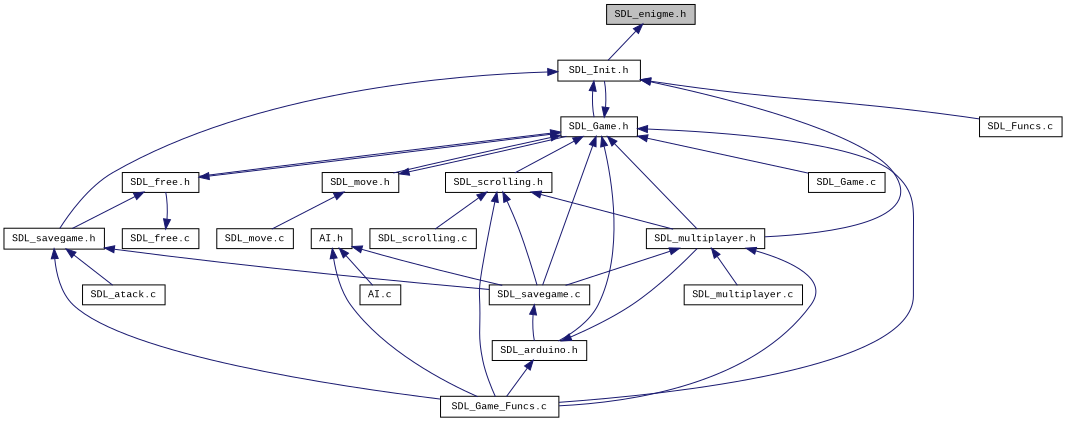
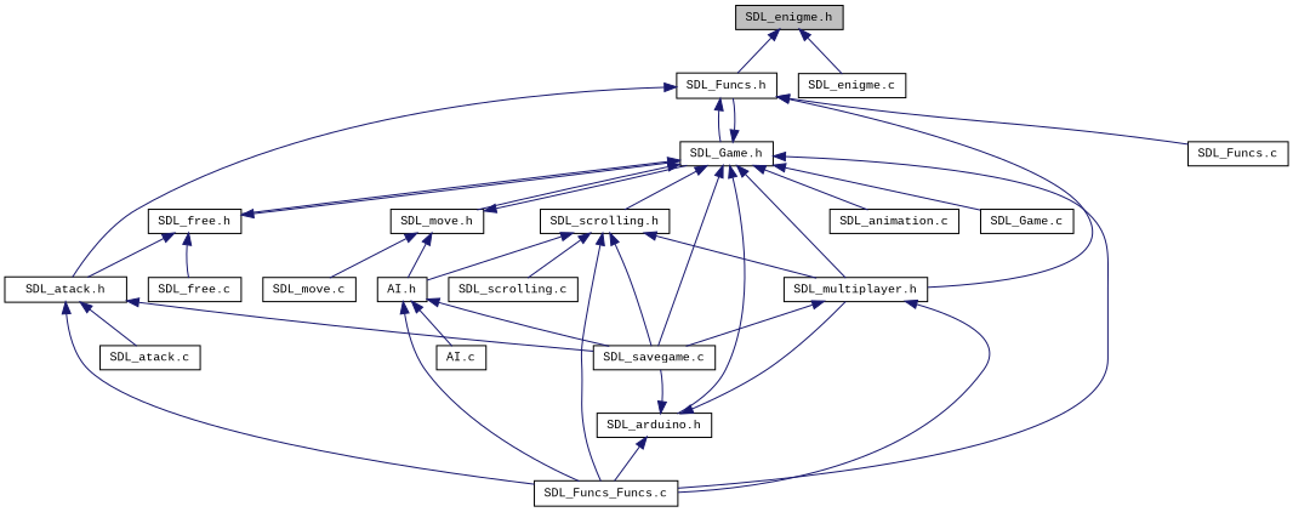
  digraph {
    fontname="Liberation Mono"
    node [color=black fillcolor=white fontname="Liberation Mono" fontsize=10 shape=record style=filled]
    edge [color=midnightblue dir=back fontname="Liberation Mono" fontsize=10 labelfontname=Roboto labelfontsize=10 style=solid]
    n1 [fillcolor=grey75 fontcolor=black height=0.2 label="SDL_enigme.h" width=0.4]
-   n2 [height=0.2 label="SDL_Init.h" width=0.4]
+   n2 [height=0.2 label="SDL_Funcs.h" width=0.4]
+   n3 [height=0.2 label="SDL_enigme.c" width=0.4]
    n4 [height=0.2 label="SDL_Game.h" width=0.4]
-   n5 [height=0.2 label="SDL_savegame.h" width=0.4]
+   n5 [height=0.2 label="SDL_atack.h" width=0.4]
    n6 [height=0.2 label="SDL_multiplayer.h" width=0.4]
    n7 [height=0.2 label="SDL_Funcs.c" width=0.4]
    n8 [height=0.2 label="SDL_move.h" width=0.4]
-   n9 [height=0.2 label="SDL_Game_Funcs.c" width=0.4]
+   n9 [height=0.2 label="SDL_Funcs_Funcs.c" width=0.4]
    n10 [height=0.2 label="SDL_savegame.c" width=0.4]
    n11 [height=0.2 label="SDL_free.h" width=0.4]
    n12 [height=0.2 label="SDL_scrolling.h" width=0.4]
+   n13 [height=0.2 label="SDL_animation.c" width=0.4]
    n14 [height=0.2 label="SDL_arduino.h" width=0.4]
    n15 [height=0.2 label="SDL_Game.c" width=0.4]
    n16 [height=0.2 label="SDL_atack.c" width=0.4]
-   n17 [height=0.2 label="SDL_multiplayer.c" width=0.4]
    n18 [height=0.2 label="AI.h" width=0.4]
    n19 [height=0.2 label="SDL_move.c" width=0.4]
    n20 [height=0.2 label="SDL_free.c" width=0.4]
    n21 [height=0.2 label="SDL_scrolling.c" width=0.4]
    n22 [height=0.2 label="AI.c" width=0.4]
    n1 -> n2
+   n1 -> n3
    n2 -> n4
    n2 -> n5
    n2 -> n6
    n2 -> n7
    n4 -> n2
    n4 -> n6
    n4 -> n8
    n4 -> n9
    n4 -> n10
    n4 -> n11
    n4 -> n12
+   n4 -> n13
    n4 -> n14
    n4 -> n15
    n5 -> n9
    n5 -> n10
    n5 -> n16
    n6 -> n9
    n6 -> n10
-   n6 -> n17
    n8 -> n4
+   n8 -> n18
    n8 -> n19
    n11 -> n4
    n11 -> n5
-   n20 -> n11
+   n11 -> n20
    n12 -> n6
    n12 -> n9
    n12 -> n10
+   n12 -> n18
    n12 -> n21
    n14 -> n6
    n14 -> n9
-   n10 -> n14
+   n14 -> n10
    n18 -> n9
    n18 -> n10
    n18 -> n22
  }
